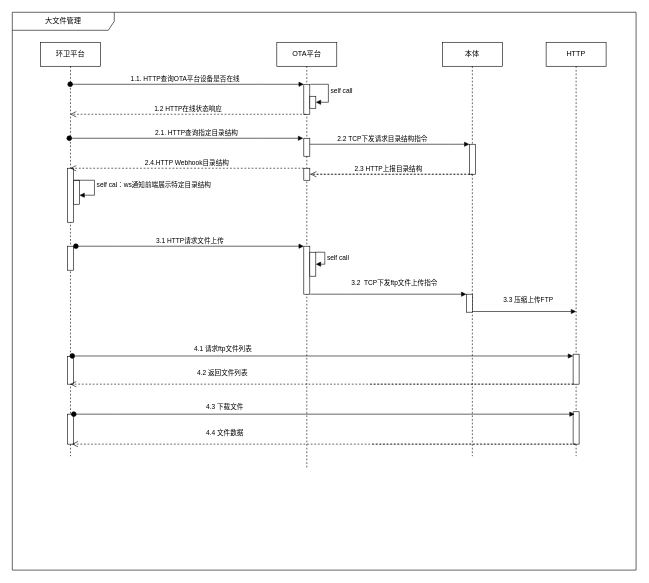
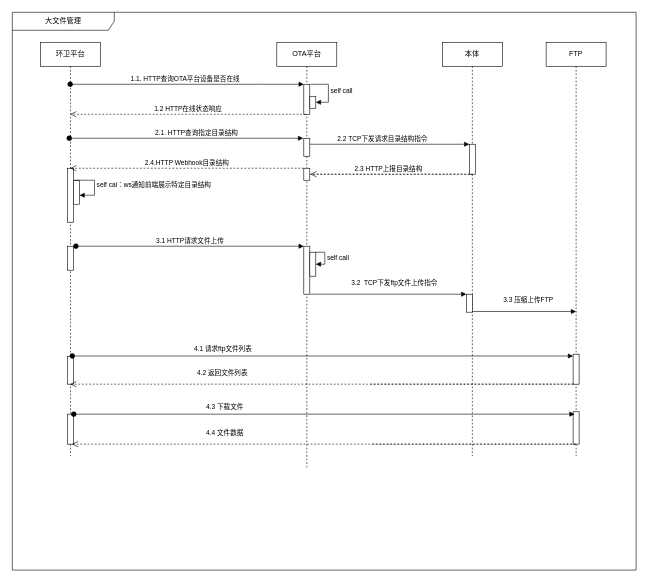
  <mxCell id="0" />
  <mxCell id="1" parent="0" />
  <mxCell id="2" value="本体" style="shape=umlLifeline;perimeter=lifelinePerimeter;whiteSpace=wrap;html=1;container=1;dropTarget=0;collapsible=0;recursiveResize=0;outlineConnect=0;portConstraint=eastwest;newEdgeStyle={&quot;edgeStyle&quot;:&quot;elbowEdgeStyle&quot;,&quot;elbow&quot;:&quot;vertical&quot;,&quot;curved&quot;:0,&quot;rounded&quot;:0};" parent="1" vertex="1"><mxGeometry x="737" y="70" width="100" height="690" as="geometry" /></mxCell>
  <mxCell id="3" value="大文件管理" style="shape=umlFrame;whiteSpace=wrap;html=1;pointerEvents=0;width=170;height=30;" parent="1" vertex="1"><mxGeometry x="20" y="20" width="1040" height="930" as="geometry" /></mxCell>
  <mxCell id="4" value="OTA平台" style="shape=umlLifeline;perimeter=lifelinePerimeter;whiteSpace=wrap;html=1;container=1;dropTarget=0;collapsible=0;recursiveResize=0;outlineConnect=0;portConstraint=eastwest;newEdgeStyle={&quot;edgeStyle&quot;:&quot;elbowEdgeStyle&quot;,&quot;elbow&quot;:&quot;vertical&quot;,&quot;curved&quot;:0,&quot;rounded&quot;:0};" parent="1" vertex="1"><mxGeometry x="461" y="70" width="100" height="710" as="geometry" /></mxCell>
  <mxCell id="5" value="" style="html=1;points=[];perimeter=orthogonalPerimeter;outlineConnect=0;targetShapes=umlLifeline;portConstraint=eastwest;newEdgeStyle={&quot;edgeStyle&quot;:&quot;elbowEdgeStyle&quot;,&quot;elbow&quot;:&quot;vertical&quot;,&quot;curved&quot;:0,&quot;rounded&quot;:0};" parent="4" vertex="1"><mxGeometry x="45" y="70" width="10" height="50" as="geometry" /></mxCell>
  <mxCell id="6" value="" style="html=1;points=[];perimeter=orthogonalPerimeter;outlineConnect=0;targetShapes=umlLifeline;portConstraint=eastwest;newEdgeStyle={&quot;edgeStyle&quot;:&quot;elbowEdgeStyle&quot;,&quot;elbow&quot;:&quot;vertical&quot;,&quot;curved&quot;:0,&quot;rounded&quot;:0};" parent="4" vertex="1"><mxGeometry x="55" y="90" width="10" height="20" as="geometry" /></mxCell>
  <mxCell id="7" value="self call" style="html=1;align=left;spacingLeft=2;endArrow=block;rounded=0;edgeStyle=orthogonalEdgeStyle;curved=0;rounded=0;" parent="4" target="6" edge="1"><mxGeometry relative="1" as="geometry"><mxPoint x="56" y="70" as="sourcePoint" /><Array as="points"><mxPoint x="56" y="70" /><mxPoint x="86" y="70" /><mxPoint x="86" y="100" /></Array></mxGeometry></mxCell>
  <mxCell id="8" value="" style="html=1;points=[];perimeter=orthogonalPerimeter;outlineConnect=0;targetShapes=umlLifeline;portConstraint=eastwest;newEdgeStyle={&quot;edgeStyle&quot;:&quot;elbowEdgeStyle&quot;,&quot;elbow&quot;:&quot;vertical&quot;,&quot;curved&quot;:0,&quot;rounded&quot;:0};" parent="4" vertex="1"><mxGeometry x="45" y="340" width="10" height="80" as="geometry" /></mxCell>
  <mxCell id="9" value="" style="html=1;points=[];perimeter=orthogonalPerimeter;outlineConnect=0;targetShapes=umlLifeline;portConstraint=eastwest;newEdgeStyle={&quot;edgeStyle&quot;:&quot;elbowEdgeStyle&quot;,&quot;elbow&quot;:&quot;vertical&quot;,&quot;curved&quot;:0,&quot;rounded&quot;:0};" parent="4" vertex="1"><mxGeometry x="55" y="350" width="10" height="40" as="geometry" /></mxCell>
  <mxCell id="10" value="self call" style="html=1;align=left;spacingLeft=2;endArrow=block;rounded=0;edgeStyle=orthogonalEdgeStyle;curved=0;rounded=0;" parent="4" target="9" edge="1" source="9"><mxGeometry relative="1" as="geometry"><mxPoint x="50" y="400" as="sourcePoint" /><Array as="points"><mxPoint x="80" y="350" /><mxPoint x="80" y="370" /></Array></mxGeometry></mxCell>
  <mxCell id="11" value="" style="html=1;points=[];perimeter=orthogonalPerimeter;outlineConnect=0;targetShapes=umlLifeline;portConstraint=eastwest;newEdgeStyle={&quot;edgeStyle&quot;:&quot;elbowEdgeStyle&quot;,&quot;elbow&quot;:&quot;vertical&quot;,&quot;curved&quot;:0,&quot;rounded&quot;:0};" vertex="1" parent="4"><mxGeometry x="45" y="160" width="10" height="30" as="geometry" /></mxCell>
  <mxCell id="12" value="环卫平台" style="shape=umlLifeline;perimeter=lifelinePerimeter;whiteSpace=wrap;html=1;container=1;dropTarget=0;collapsible=0;recursiveResize=0;outlineConnect=0;portConstraint=eastwest;newEdgeStyle={&quot;edgeStyle&quot;:&quot;elbowEdgeStyle&quot;,&quot;elbow&quot;:&quot;vertical&quot;,&quot;curved&quot;:0,&quot;rounded&quot;:0};" parent="1" vertex="1"><mxGeometry x="67" y="70" width="100" height="690" as="geometry" /></mxCell>
  <mxCell id="13" value="" style="html=1;points=[];perimeter=orthogonalPerimeter;outlineConnect=0;targetShapes=umlLifeline;portConstraint=eastwest;newEdgeStyle={&quot;edgeStyle&quot;:&quot;elbowEdgeStyle&quot;,&quot;elbow&quot;:&quot;vertical&quot;,&quot;curved&quot;:0,&quot;rounded&quot;:0};" parent="12" vertex="1"><mxGeometry x="45" y="340" width="10" height="40" as="geometry" /></mxCell>
  <mxCell id="14" value="" style="html=1;points=[];perimeter=orthogonalPerimeter;outlineConnect=0;targetShapes=umlLifeline;portConstraint=eastwest;newEdgeStyle={&quot;edgeStyle&quot;:&quot;elbowEdgeStyle&quot;,&quot;elbow&quot;:&quot;vertical&quot;,&quot;curved&quot;:0,&quot;rounded&quot;:0};" parent="12" vertex="1"><mxGeometry x="55" y="230" width="10" height="40" as="geometry" /></mxCell>
  <mxCell id="15" value="self cal：ws通知前端展示特定目录结构" style="html=1;align=left;spacingLeft=2;endArrow=block;rounded=0;edgeStyle=orthogonalEdgeStyle;curved=0;rounded=0;" parent="12" target="14" edge="1" source="16"><mxGeometry relative="1" as="geometry"><mxPoint x="60" y="240" as="sourcePoint" /><Array as="points"><mxPoint x="90" y="230" /><mxPoint x="90" y="255" /></Array></mxGeometry></mxCell>
  <mxCell id="16" value="" style="html=1;points=[];perimeter=orthogonalPerimeter;outlineConnect=0;targetShapes=umlLifeline;portConstraint=eastwest;newEdgeStyle={&quot;edgeStyle&quot;:&quot;elbowEdgeStyle&quot;,&quot;elbow&quot;:&quot;vertical&quot;,&quot;curved&quot;:0,&quot;rounded&quot;:0};" parent="12" vertex="1"><mxGeometry x="45" y="210" width="10" height="90" as="geometry" /></mxCell>
  <mxCell id="17" value="" style="html=1;points=[];perimeter=orthogonalPerimeter;outlineConnect=0;targetShapes=umlLifeline;portConstraint=eastwest;newEdgeStyle={&quot;edgeStyle&quot;:&quot;elbowEdgeStyle&quot;,&quot;elbow&quot;:&quot;vertical&quot;,&quot;curved&quot;:0,&quot;rounded&quot;:0};" vertex="1" parent="12"><mxGeometry x="45" y="524" width="10" height="46" as="geometry" /></mxCell>
  <mxCell id="18" value="" style="html=1;points=[];perimeter=orthogonalPerimeter;outlineConnect=0;targetShapes=umlLifeline;portConstraint=eastwest;newEdgeStyle={&quot;edgeStyle&quot;:&quot;elbowEdgeStyle&quot;,&quot;elbow&quot;:&quot;vertical&quot;,&quot;curved&quot;:0,&quot;rounded&quot;:0};" vertex="1" parent="12"><mxGeometry x="45" y="620" width="10" height="50" as="geometry" /></mxCell>
  <mxCell id="19" value="1.1. HTTP查询OTA平台设备是否在线" style="html=1;verticalAlign=bottom;startArrow=oval;endArrow=block;startSize=8;edgeStyle=elbowEdgeStyle;elbow=vertical;curved=0;rounded=0;" parent="1" source="12" target="5" edge="1"><mxGeometry x="-0.021" relative="1" as="geometry"><mxPoint x="207" y="140" as="sourcePoint" /><Array as="points"><mxPoint x="437" y="140" /><mxPoint x="227" y="170" /><mxPoint x="237" y="140" /></Array><mxPoint as="offset" /></mxGeometry></mxCell>
  <mxCell id="20" value="" style="html=1;points=[];perimeter=orthogonalPerimeter;outlineConnect=0;targetShapes=umlLifeline;portConstraint=eastwest;newEdgeStyle={&quot;edgeStyle&quot;:&quot;elbowEdgeStyle&quot;,&quot;elbow&quot;:&quot;vertical&quot;,&quot;curved&quot;:0,&quot;rounded&quot;:0};" parent="1" vertex="1"><mxGeometry x="782" y="240" width="10" height="50" as="geometry" /></mxCell>
  <mxCell id="21" value="2.2 TCP下发请求目录结构指令" style="html=1;verticalAlign=bottom;endArrow=block;edgeStyle=elbowEdgeStyle;elbow=vertical;curved=0;rounded=0;startArrow=none;" parent="1" source="11" target="20" edge="1"><mxGeometry x="-0.09" relative="1" as="geometry"><mxPoint x="527" y="240" as="sourcePoint" /><Array as="points"><mxPoint x="747" y="240" /><mxPoint x="717" y="230" /><mxPoint x="587" y="250" /><mxPoint x="547" y="250" /><mxPoint x="587" y="220" /><mxPoint x="757" y="210" /></Array><mxPoint as="offset" /></mxGeometry></mxCell>
  <mxCell id="22" value="2.3 HTTP上报目录结构" style="html=1;verticalAlign=bottom;endArrow=open;dashed=1;endSize=8;edgeStyle=elbowEdgeStyle;elbow=vertical;curved=0;rounded=0;startArrow=none;" parent="1" source="29" edge="1"><mxGeometry x="0.519" relative="1" as="geometry"><mxPoint x="517" y="290" as="targetPoint" /><Array as="points"><mxPoint x="787" y="290" /><mxPoint x="687" y="320" /><mxPoint x="647" y="290" /><mxPoint x="667" y="300" /><mxPoint x="697" y="260" /></Array><mxPoint as="offset" /></mxGeometry></mxCell>
  <mxCell id="23" value="2.4.HTTP Webhook目录结构" style="html=1;verticalAlign=bottom;endArrow=open;dashed=1;endSize=8;edgeStyle=elbowEdgeStyle;elbow=vertical;curved=0;rounded=0;" parent="1" source="29" target="12" edge="1"><mxGeometry relative="1" as="geometry"><mxPoint x="487" y="290" as="sourcePoint" /><mxPoint x="162" y="343" as="targetPoint" /><Array as="points"><mxPoint x="357" y="280" /><mxPoint x="437" y="310" /><mxPoint x="347" y="300" /><mxPoint x="227" y="290" /><mxPoint x="167" y="330" /><mxPoint x="367" y="290" /></Array></mxGeometry></mxCell>
  <mxCell id="24" value="3.1 HTTP请求文件上传" style="html=1;verticalAlign=bottom;startArrow=oval;endArrow=block;startSize=8;edgeStyle=elbowEdgeStyle;elbow=vertical;curved=0;rounded=0;" parent="1" edge="1" target="8"><mxGeometry x="0.002" relative="1" as="geometry"><mxPoint x="126" y="410" as="sourcePoint" /><mxPoint x="461" y="410" as="targetPoint" /><Array as="points"><mxPoint x="196" y="410" /></Array><mxPoint as="offset" /></mxGeometry></mxCell>
  <mxCell id="25" value="" style="html=1;points=[];perimeter=orthogonalPerimeter;outlineConnect=0;targetShapes=umlLifeline;portConstraint=eastwest;newEdgeStyle={&quot;edgeStyle&quot;:&quot;elbowEdgeStyle&quot;,&quot;elbow&quot;:&quot;vertical&quot;,&quot;curved&quot;:0,&quot;rounded&quot;:0};" parent="1" vertex="1"><mxGeometry x="777" y="490" width="10" height="30" as="geometry" /></mxCell>
  <mxCell id="26" value="3.2&amp;nbsp; TCP下发ftp文件上传指令" style="html=1;verticalAlign=bottom;endArrow=block;edgeStyle=elbowEdgeStyle;elbow=vertical;curved=0;rounded=0;" parent="1" target="25" edge="1"><mxGeometry x="0.077" y="10" relative="1" as="geometry"><mxPoint x="517" y="490" as="sourcePoint" /><Array as="points"><mxPoint x="577" y="490" /><mxPoint x="627" y="480" /><mxPoint x="582" y="560" /><mxPoint x="752" y="550" /></Array><mxPoint as="offset" /></mxGeometry></mxCell>
  <mxCell id="27" value="1.2 HTTP在线状态响应" style="html=1;verticalAlign=bottom;endArrow=open;dashed=1;endSize=8;edgeStyle=elbowEdgeStyle;elbow=vertical;curved=0;rounded=0;" edge="1" parent="1" target="12"><mxGeometry relative="1" as="geometry"><mxPoint x="237" y="190" as="targetPoint" /><Array as="points"><mxPoint x="414" y="190" /><mxPoint x="374" y="160" /><mxPoint x="394" y="170" /><mxPoint x="424" y="130" /></Array><mxPoint as="offset" /><mxPoint x="509" y="190" as="sourcePoint" /></mxGeometry></mxCell>
  <mxCell id="28" value="2.1. HTTP查询指定目录结构" style="html=1;verticalAlign=bottom;startArrow=oval;endArrow=block;startSize=8;edgeStyle=elbowEdgeStyle;elbow=vertical;curved=0;rounded=0;" edge="1" parent="1"><mxGeometry x="0.087" relative="1" as="geometry"><mxPoint x="115" y="230" as="sourcePoint" /><Array as="points"><mxPoint x="436" y="230" /><mxPoint x="226" y="260" /><mxPoint x="236" y="230" /></Array><mxPoint as="offset" /><mxPoint x="505" y="230" as="targetPoint" /></mxGeometry></mxCell>
  <mxCell id="29" value="" style="html=1;points=[];perimeter=orthogonalPerimeter;outlineConnect=0;targetShapes=umlLifeline;portConstraint=eastwest;newEdgeStyle={&quot;edgeStyle&quot;:&quot;elbowEdgeStyle&quot;,&quot;elbow&quot;:&quot;vertical&quot;,&quot;curved&quot;:0,&quot;rounded&quot;:0};" parent="1" vertex="1"><mxGeometry x="506" y="280" width="10" height="20" as="geometry" /></mxCell>
- <mxCell id="30" value="HTTP" style="shape=umlLifeline;perimeter=lifelinePerimeter;whiteSpace=wrap;html=1;container=1;dropTarget=0;collapsible=0;recursiveResize=0;outlineConnect=0;portConstraint=eastwest;newEdgeStyle={&quot;edgeStyle&quot;:&quot;elbowEdgeStyle&quot;,&quot;elbow&quot;:&quot;vertical&quot;,&quot;curved&quot;:0,&quot;rounded&quot;:0};" vertex="1" parent="1"><mxGeometry x="910" y="70" width="100" height="690" as="geometry" /></mxCell>
+ <mxCell id="30" value="FTP" style="shape=umlLifeline;perimeter=lifelinePerimeter;whiteSpace=wrap;html=1;container=1;dropTarget=0;collapsible=0;recursiveResize=0;outlineConnect=0;portConstraint=eastwest;newEdgeStyle={&quot;edgeStyle&quot;:&quot;elbowEdgeStyle&quot;,&quot;elbow&quot;:&quot;vertical&quot;,&quot;curved&quot;:0,&quot;rounded&quot;:0};" vertex="1" parent="1"><mxGeometry x="910" y="70" width="100" height="690" as="geometry" /></mxCell>
  <mxCell id="31" value="" style="html=1;points=[];perimeter=orthogonalPerimeter;outlineConnect=0;targetShapes=umlLifeline;portConstraint=eastwest;newEdgeStyle={&quot;edgeStyle&quot;:&quot;elbowEdgeStyle&quot;,&quot;elbow&quot;:&quot;vertical&quot;,&quot;curved&quot;:0,&quot;rounded&quot;:0};" vertex="1" parent="30"><mxGeometry x="45" y="520" width="10" height="50" as="geometry" /></mxCell>
  <mxCell id="32" value="" style="html=1;points=[];perimeter=orthogonalPerimeter;outlineConnect=0;targetShapes=umlLifeline;portConstraint=eastwest;newEdgeStyle={&quot;edgeStyle&quot;:&quot;elbowEdgeStyle&quot;,&quot;elbow&quot;:&quot;vertical&quot;,&quot;curved&quot;:0,&quot;rounded&quot;:0};" vertex="1" parent="30"><mxGeometry x="45" y="616" width="10" height="54" as="geometry" /></mxCell>
  <mxCell id="33" value="3.3 压缩上传FTP" style="html=1;verticalAlign=bottom;endArrow=block;edgeStyle=elbowEdgeStyle;elbow=vertical;curved=0;rounded=0;" edge="1" parent="1"><mxGeometry x="0.077" y="10" relative="1" as="geometry"><mxPoint x="787" y="518.82" as="sourcePoint" /><Array as="points"><mxPoint x="847" y="518.82" /><mxPoint x="897" y="508.82" /><mxPoint x="852" y="588.82" /><mxPoint x="1022" y="578.82" /></Array><mxPoint as="offset" /><mxPoint x="960" y="519" as="targetPoint" /></mxGeometry></mxCell>
  <mxCell id="34" value="4.1 请求ftp文件列表" style="html=1;verticalAlign=bottom;startArrow=oval;endArrow=block;startSize=8;edgeStyle=elbowEdgeStyle;elbow=vertical;curved=0;rounded=0;" edge="1" parent="1" target="31"><mxGeometry x="-0.401" y="3" relative="1" as="geometry"><mxPoint x="120" y="593" as="sourcePoint" /><mxPoint x="950" y="600" as="targetPoint" /><Array as="points"><mxPoint x="190" y="593" /></Array><mxPoint x="1" as="offset" /></mxGeometry></mxCell>
  <mxCell id="35" value="4.2 返回文件列表" style="html=1;verticalAlign=bottom;endArrow=open;dashed=1;endSize=8;edgeStyle=elbowEdgeStyle;elbow=vertical;curved=0;rounded=0;startArrow=none;" edge="1" parent="1" target="12"><mxGeometry x="0.57" y="-10" relative="1" as="geometry"><mxPoint x="618" y="640" as="targetPoint" /><Array as="points"><mxPoint x="957" y="640" /><mxPoint x="788" y="670" /><mxPoint x="748" y="640" /><mxPoint x="768" y="650" /><mxPoint x="798" y="610" /></Array><mxPoint as="offset" /><mxPoint x="617" y="640" as="sourcePoint" /></mxGeometry></mxCell>
  <mxCell id="36" value="4.3 下载文件" style="html=1;verticalAlign=bottom;startArrow=oval;endArrow=block;startSize=8;edgeStyle=elbowEdgeStyle;elbow=vertical;curved=0;rounded=0;" edge="1" parent="1"><mxGeometry x="-0.401" y="3" relative="1" as="geometry"><mxPoint x="122.5" y="690" as="sourcePoint" /><mxPoint x="957.5" y="690" as="targetPoint" /><Array as="points"><mxPoint x="192.5" y="690" /></Array><mxPoint x="1" as="offset" /></mxGeometry></mxCell>
  <mxCell id="37" value="4.4 文件数据" style="html=1;verticalAlign=bottom;endArrow=open;dashed=1;endSize=8;edgeStyle=elbowEdgeStyle;elbow=vertical;curved=0;rounded=0;startArrow=none;" edge="1" parent="1"><mxGeometry x="0.57" y="-10" relative="1" as="geometry"><mxPoint x="119.5" y="740" as="targetPoint" /><Array as="points"><mxPoint x="960.5" y="740" /><mxPoint x="791.5" y="770" /><mxPoint x="751.5" y="740" /><mxPoint x="771.5" y="750" /><mxPoint x="801.5" y="710" /></Array><mxPoint as="offset" /><mxPoint x="620.5" y="740" as="sourcePoint" /></mxGeometry></mxCell>
